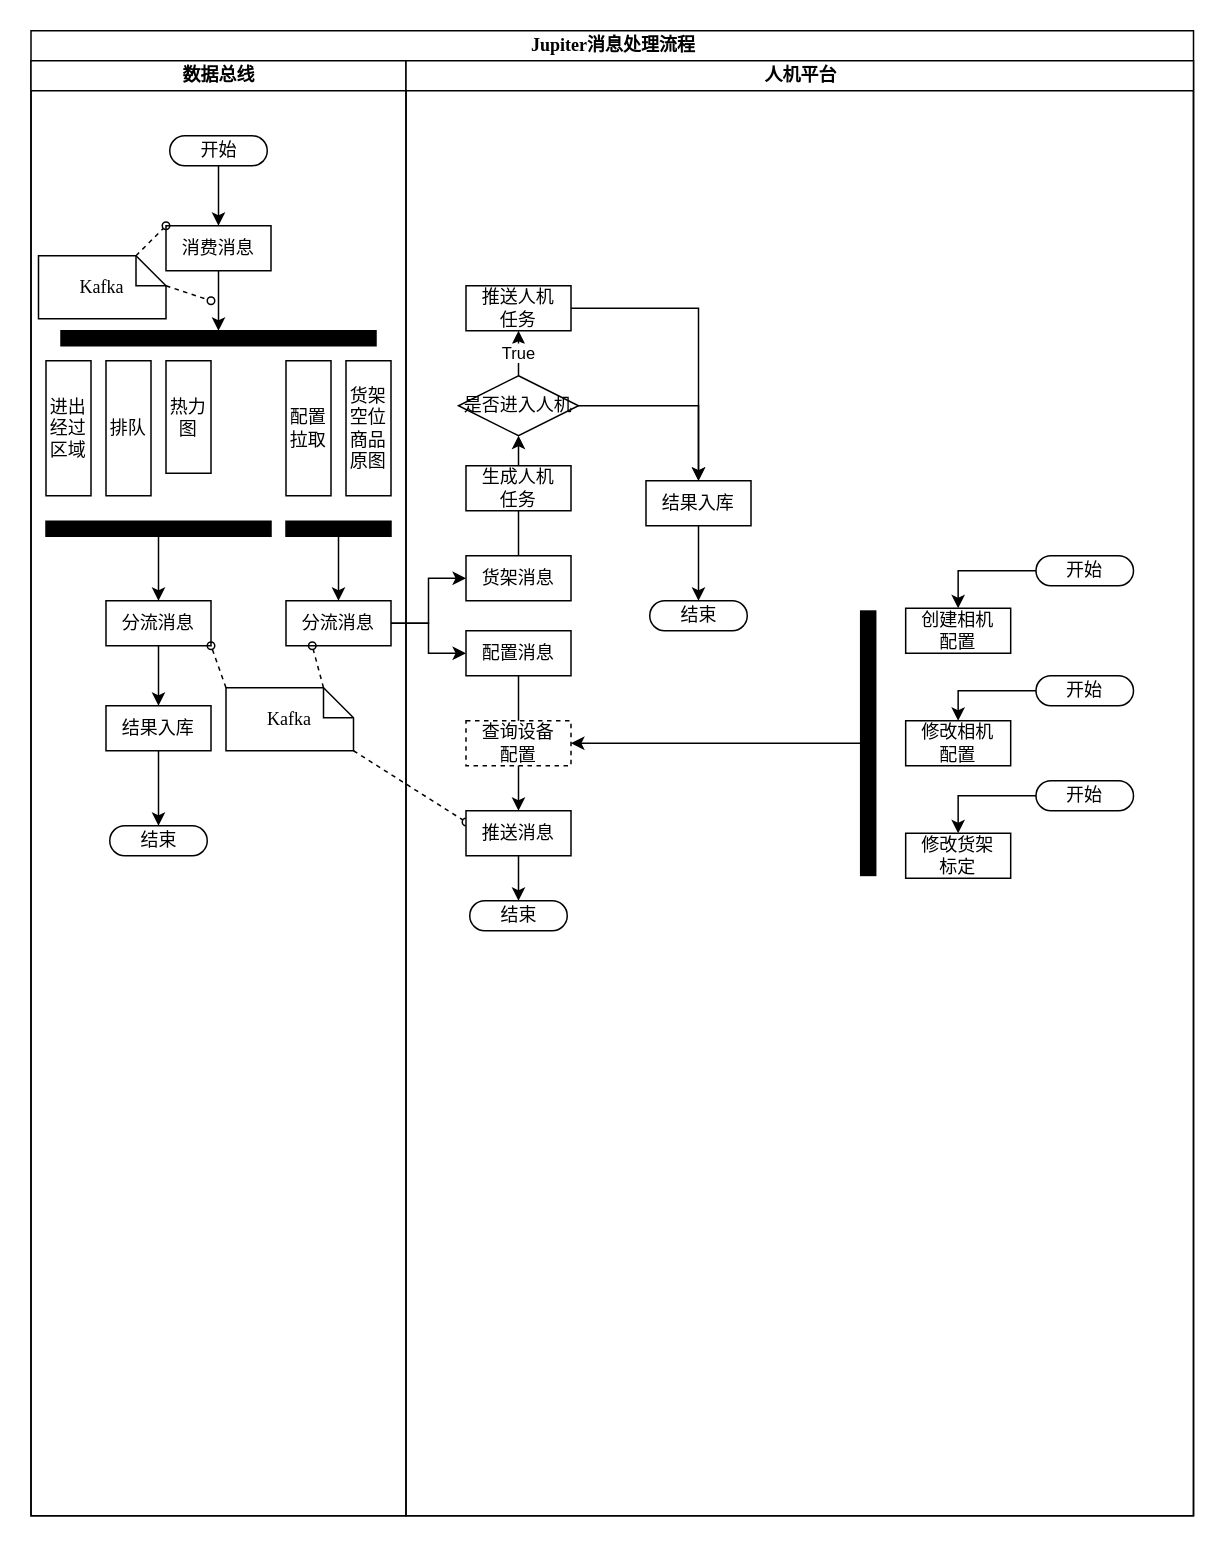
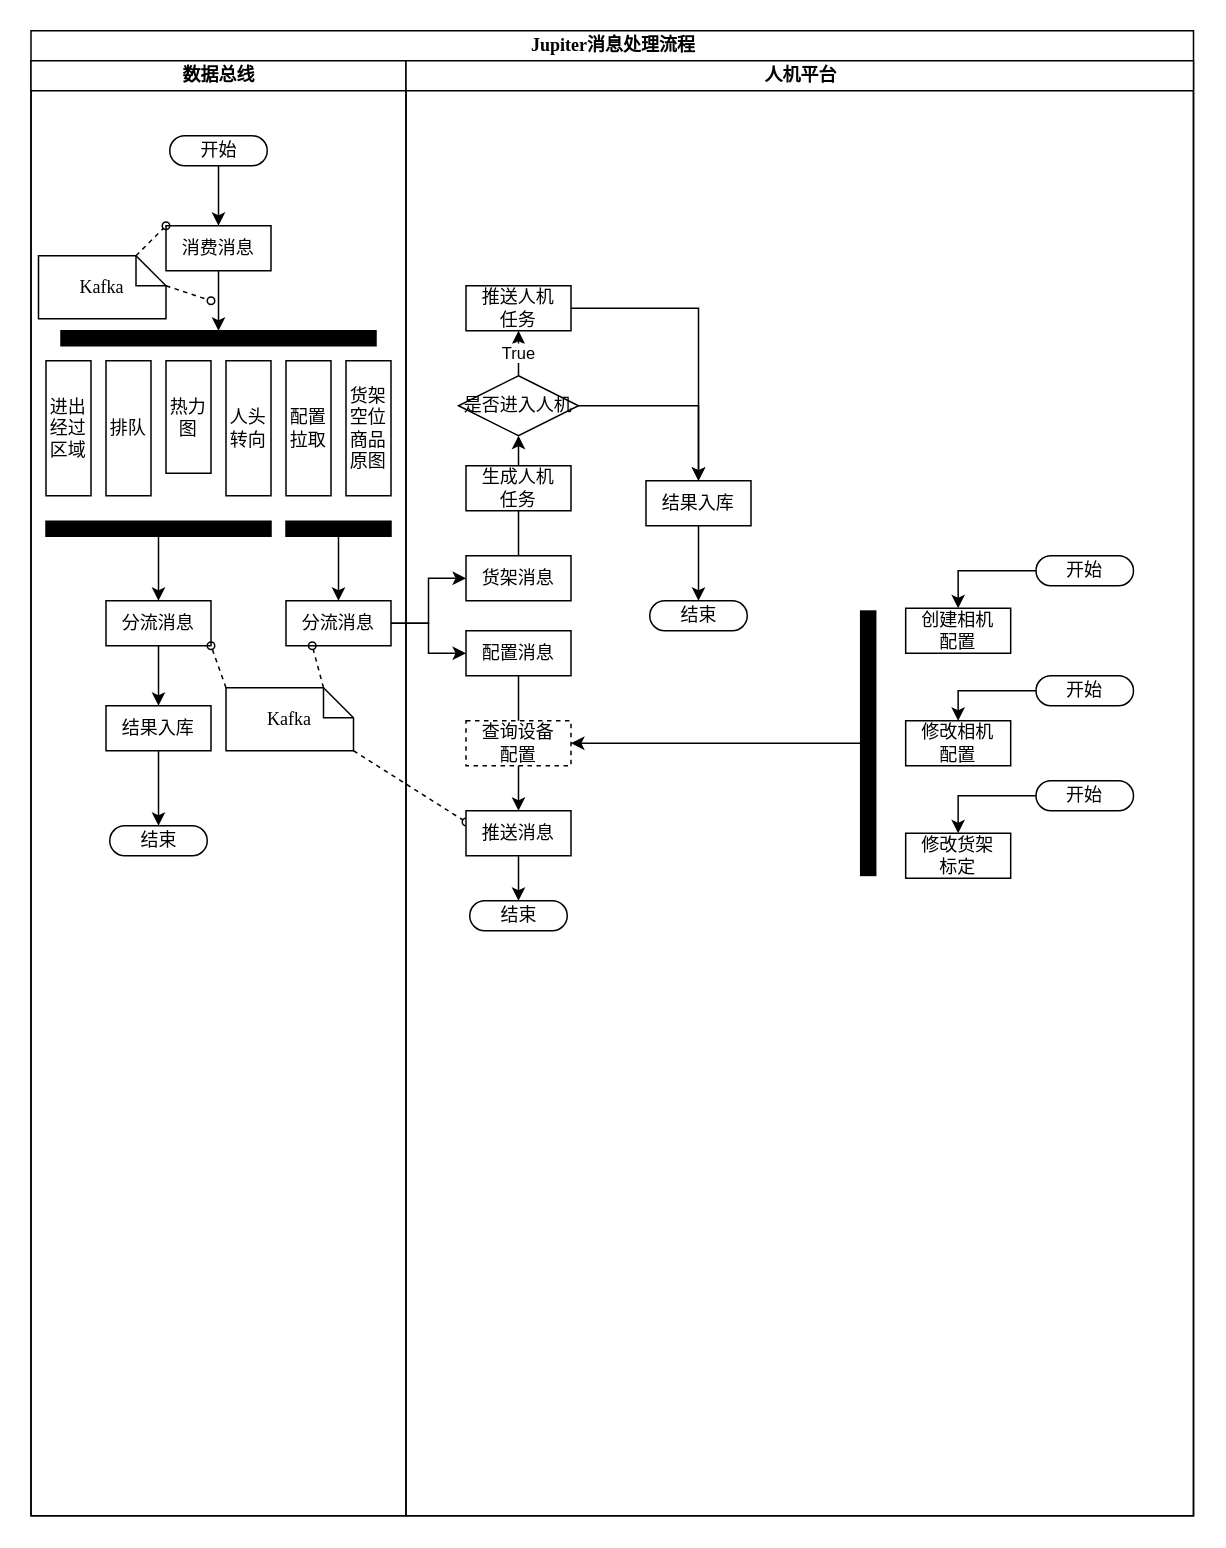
  <mxCell id="0" />
  <mxCell id="1" parent="0" />
  <mxCell id="2" value="Jupiter消息处理流程" style="swimlane;html=1;childLayout=stackLayout;startSize=20;rounded=0;shadow=0;comic=0;labelBackgroundColor=none;strokeWidth=1;fontFamily=Verdana;fontSize=12;align=center;" parent="1" vertex="1"><mxGeometry x="20" y="20" width="775" height="990" as="geometry" /></mxCell>
  <mxCell id="3" value="数据总线" style="swimlane;html=1;startSize=20;" parent="2" vertex="1"><mxGeometry y="20" width="250" height="970" as="geometry" /></mxCell>
  <mxCell id="4" value="" style="edgeStyle=orthogonalEdgeStyle;rounded=0;orthogonalLoop=1;jettySize=auto;html=1;" edge="1" parent="3" source="5" target="7"><mxGeometry relative="1" as="geometry" /></mxCell>
  <mxCell id="5" value="开始" style="rounded=1;whiteSpace=wrap;html=1;shadow=0;comic=0;labelBackgroundColor=none;strokeWidth=1;fontFamily=Verdana;fontSize=12;align=center;arcSize=50;" vertex="1" parent="3"><mxGeometry x="92.5" y="50" width="65" height="20" as="geometry" /></mxCell>
  <mxCell id="6" value="" style="edgeStyle=orthogonalEdgeStyle;rounded=0;orthogonalLoop=1;jettySize=auto;html=1;" edge="1" parent="3" source="7" target="8"><mxGeometry relative="1" as="geometry" /></mxCell>
  <mxCell id="7" value="消费消息" style="rounded=0;whiteSpace=wrap;html=1;shadow=0;comic=0;labelBackgroundColor=none;strokeWidth=1;fontFamily=Verdana;fontSize=12;align=center;arcSize=50;" vertex="1" parent="3"><mxGeometry x="90" y="110" width="70" height="30" as="geometry" /></mxCell>
  <mxCell id="8" value="" style="whiteSpace=wrap;html=1;rounded=0;shadow=0;comic=0;labelBackgroundColor=none;strokeWidth=1;fillColor=#000000;fontFamily=Verdana;fontSize=12;align=center;rotation=0;" parent="3" vertex="1"><mxGeometry x="20" y="180" width="210" height="10" as="geometry" /></mxCell>
  <mxCell id="9" value="Kafka" style="shape=note;whiteSpace=wrap;html=1;rounded=0;shadow=0;comic=0;labelBackgroundColor=none;strokeWidth=1;fontFamily=Verdana;fontSize=12;align=center;size=20;" vertex="1" parent="3"><mxGeometry x="5" y="130" width="85" height="42" as="geometry" /></mxCell>
  <mxCell id="10" style="edgeStyle=none;rounded=0;html=1;labelBackgroundColor=none;startArrow=none;startFill=0;startSize=5;endArrow=oval;endFill=0;endSize=5;jettySize=auto;orthogonalLoop=1;strokeWidth=1;fontFamily=Verdana;fontSize=12;dashed=1;exitX=0;exitY=0;exitDx=65;exitDy=0;exitPerimeter=0;entryX=0;entryY=0;entryDx=0;entryDy=0;" edge="1" parent="3" source="9" target="7"><mxGeometry relative="1" as="geometry"><mxPoint x="90" y="274" as="sourcePoint" /><mxPoint x="121" y="250" as="targetPoint" /></mxGeometry></mxCell>
  <mxCell id="11" value="&lt;div&gt;进出&lt;/div&gt;&lt;div&gt;经过&lt;/div&gt;&lt;div&gt;区域&lt;/div&gt;" style="rounded=0;whiteSpace=wrap;html=1;" vertex="1" parent="3"><mxGeometry x="10" y="200" width="30" height="90" as="geometry" /></mxCell>
  <mxCell id="12" value="排队" style="rounded=0;whiteSpace=wrap;html=1;" vertex="1" parent="3"><mxGeometry x="50" y="200" width="30" height="90" as="geometry" /></mxCell>
  <mxCell id="13" value="热力图" style="rounded=0;whiteSpace=wrap;html=1;" vertex="1" parent="3"><mxGeometry x="90" y="200" width="30" height="75" as="geometry" /></mxCell>
+ <mxCell id="14" value="人头转向" style="rounded=0;whiteSpace=wrap;html=1;" vertex="1" parent="3"><mxGeometry x="130" y="200" width="30" height="90" as="geometry" /></mxCell>
  <mxCell id="15" value="配置拉取" style="rounded=0;whiteSpace=wrap;html=1;" vertex="1" parent="3"><mxGeometry x="170" y="200" width="30" height="90" as="geometry" /></mxCell>
  <mxCell id="16" value="&lt;div&gt;货架空位&lt;/div&gt;&lt;div&gt;商品&lt;/div&gt;&lt;div&gt;原图&lt;/div&gt;" style="rounded=0;whiteSpace=wrap;html=1;" vertex="1" parent="3"><mxGeometry x="210" y="200" width="30" height="90" as="geometry" /></mxCell>
  <mxCell id="17" value="" style="edgeStyle=orthogonalEdgeStyle;rounded=0;orthogonalLoop=1;jettySize=auto;html=1;" edge="1" parent="3" source="18" target="25"><mxGeometry relative="1" as="geometry" /></mxCell>
  <mxCell id="18" value="" style="whiteSpace=wrap;html=1;rounded=0;shadow=0;comic=0;labelBackgroundColor=none;strokeWidth=1;fillColor=#000000;fontFamily=Verdana;fontSize=12;align=center;rotation=0;" vertex="1" parent="3"><mxGeometry x="10" y="307" width="150" height="10" as="geometry" /></mxCell>
  <mxCell id="19" value="" style="edgeStyle=orthogonalEdgeStyle;rounded=0;orthogonalLoop=1;jettySize=auto;html=1;" edge="1" parent="3" source="20" target="21"><mxGeometry relative="1" as="geometry" /></mxCell>
  <mxCell id="20" value="结果入库" style="rounded=0;whiteSpace=wrap;html=1;shadow=0;comic=0;labelBackgroundColor=none;strokeWidth=1;fontFamily=Verdana;fontSize=12;align=center;arcSize=50;" vertex="1" parent="3"><mxGeometry x="50" y="430" width="70" height="30" as="geometry" /></mxCell>
  <mxCell id="21" value="结束" style="rounded=1;whiteSpace=wrap;html=1;shadow=0;comic=0;labelBackgroundColor=none;strokeWidth=1;fontFamily=Verdana;fontSize=12;align=center;arcSize=50;" vertex="1" parent="3"><mxGeometry x="52.5" y="510" width="65" height="20" as="geometry" /></mxCell>
  <mxCell id="22" value="" style="edgeStyle=orthogonalEdgeStyle;rounded=0;orthogonalLoop=1;jettySize=auto;html=1;" edge="1" parent="3" source="23" target="26"><mxGeometry relative="1" as="geometry" /></mxCell>
  <mxCell id="23" value="" style="whiteSpace=wrap;html=1;rounded=0;shadow=0;comic=0;labelBackgroundColor=none;strokeWidth=1;fillColor=#000000;fontFamily=Verdana;fontSize=12;align=center;rotation=0;" vertex="1" parent="3"><mxGeometry x="170" y="307" width="70" height="10" as="geometry" /></mxCell>
  <mxCell id="24" value="" style="edgeStyle=orthogonalEdgeStyle;rounded=0;orthogonalLoop=1;jettySize=auto;html=1;" edge="1" parent="3" source="25" target="20"><mxGeometry relative="1" as="geometry" /></mxCell>
  <mxCell id="25" value="分流消息" style="rounded=0;whiteSpace=wrap;html=1;shadow=0;comic=0;labelBackgroundColor=none;strokeWidth=1;fontFamily=Verdana;fontSize=12;align=center;arcSize=50;" vertex="1" parent="3"><mxGeometry x="50" y="360" width="70" height="30" as="geometry" /></mxCell>
  <mxCell id="26" value="分流消息" style="rounded=0;whiteSpace=wrap;html=1;shadow=0;comic=0;labelBackgroundColor=none;strokeWidth=1;fontFamily=Verdana;fontSize=12;align=center;arcSize=50;" vertex="1" parent="3"><mxGeometry x="170" y="360" width="70" height="30" as="geometry" /></mxCell>
  <mxCell id="27" value="Kafka" style="shape=note;whiteSpace=wrap;html=1;rounded=0;shadow=0;comic=0;labelBackgroundColor=none;strokeWidth=1;fontFamily=Verdana;fontSize=12;align=center;size=20;" vertex="1" parent="3"><mxGeometry x="130" y="418" width="85" height="42" as="geometry" /></mxCell>
  <mxCell id="28" style="edgeStyle=none;rounded=0;html=1;labelBackgroundColor=none;startArrow=none;startFill=0;startSize=5;endArrow=oval;endFill=0;endSize=5;jettySize=auto;orthogonalLoop=1;strokeWidth=1;fontFamily=Verdana;fontSize=12;dashed=1;exitX=0;exitY=0;exitDx=0;exitDy=0;exitPerimeter=0;entryX=1;entryY=1;entryDx=0;entryDy=0;" edge="1" parent="3" source="27" target="25"><mxGeometry relative="1" as="geometry"><mxPoint x="80" y="140" as="sourcePoint" /><mxPoint x="100" y="120" as="targetPoint" /></mxGeometry></mxCell>
  <mxCell id="29" style="edgeStyle=none;rounded=0;html=1;dashed=1;labelBackgroundColor=none;startArrow=none;startFill=0;startSize=5;endArrow=oval;endFill=0;endSize=5;jettySize=auto;orthogonalLoop=1;strokeWidth=1;fontFamily=Verdana;fontSize=12;exitX=0;exitY=0;exitDx=65;exitDy=0;exitPerimeter=0;entryX=0.25;entryY=1;entryDx=0;entryDy=0;" edge="1" parent="3" source="27" target="26"><mxGeometry relative="1" as="geometry"><mxPoint x="100" y="160" as="sourcePoint" /><mxPoint x="130" y="170" as="targetPoint" /></mxGeometry></mxCell>
  <mxCell id="30" value="" style="edgeStyle=orthogonalEdgeStyle;rounded=0;orthogonalLoop=1;jettySize=auto;html=1;" edge="1" parent="2" source="26" target="35"><mxGeometry relative="1" as="geometry" /></mxCell>
  <mxCell id="31" value="" style="edgeStyle=orthogonalEdgeStyle;rounded=0;orthogonalLoop=1;jettySize=auto;html=1;" edge="1" parent="2" source="26" target="37"><mxGeometry relative="1" as="geometry" /></mxCell>
  <mxCell id="32" style="edgeStyle=none;rounded=0;html=1;dashed=1;labelBackgroundColor=none;startArrow=none;startFill=0;startSize=5;endArrow=oval;endFill=0;endSize=5;jettySize=auto;orthogonalLoop=1;strokeWidth=1;fontFamily=Verdana;fontSize=12;exitX=1;exitY=1;exitDx=0;exitDy=0;exitPerimeter=0;entryX=0;entryY=0.25;entryDx=0;entryDy=0;" edge="1" parent="2" source="27" target="49"><mxGeometry relative="1" as="geometry"><mxPoint x="205" y="448" as="sourcePoint" /><mxPoint x="198" y="420" as="targetPoint" /></mxGeometry></mxCell>
  <mxCell id="33" value="人机平台" style="swimlane;html=1;startSize=20;" parent="2" vertex="1"><mxGeometry x="250" y="20" width="525" height="970" as="geometry" /></mxCell>
  <mxCell id="34" value="" style="edgeStyle=orthogonalEdgeStyle;rounded=0;orthogonalLoop=1;jettySize=auto;html=1;" edge="1" parent="33" source="35" target="46"><mxGeometry relative="1" as="geometry" /></mxCell>
  <mxCell id="35" value="货架消息" style="rounded=0;whiteSpace=wrap;html=1;shadow=0;comic=0;labelBackgroundColor=none;strokeWidth=1;fontFamily=Verdana;fontSize=12;align=center;arcSize=50;" vertex="1" parent="33"><mxGeometry x="40" y="330" width="70" height="30" as="geometry" /></mxCell>
  <mxCell id="36" value="" style="edgeStyle=orthogonalEdgeStyle;rounded=0;orthogonalLoop=1;jettySize=auto;html=1;" edge="1" parent="33" source="37" target="49"><mxGeometry relative="1" as="geometry" /></mxCell>
  <mxCell id="37" value="配置消息" style="rounded=0;whiteSpace=wrap;html=1;shadow=0;comic=0;labelBackgroundColor=none;strokeWidth=1;fontFamily=Verdana;fontSize=12;align=center;arcSize=50;" vertex="1" parent="33"><mxGeometry x="40" y="380" width="70" height="30" as="geometry" /></mxCell>
  <mxCell id="38" value="生成人机&lt;br&gt;任务" style="rounded=0;whiteSpace=wrap;html=1;shadow=0;comic=0;labelBackgroundColor=none;strokeWidth=1;fontFamily=Verdana;fontSize=12;align=center;arcSize=50;" vertex="1" parent="33"><mxGeometry x="40" y="270" width="70" height="30" as="geometry" /></mxCell>
  <mxCell id="39" value="" style="edgeStyle=orthogonalEdgeStyle;rounded=0;orthogonalLoop=1;jettySize=auto;html=1;" edge="1" parent="33" source="40" target="41"><mxGeometry relative="1" as="geometry" /></mxCell>
  <mxCell id="40" value="推送人机&lt;br&gt;任务" style="rounded=0;whiteSpace=wrap;html=1;shadow=0;comic=0;labelBackgroundColor=none;strokeWidth=1;fontFamily=Verdana;fontSize=12;align=center;arcSize=50;" vertex="1" parent="33"><mxGeometry x="40" y="150" width="70" height="30" as="geometry" /></mxCell>
  <mxCell id="41" value="结果入库" style="rounded=0;whiteSpace=wrap;html=1;shadow=0;comic=0;labelBackgroundColor=none;strokeWidth=1;fontFamily=Verdana;fontSize=12;align=center;arcSize=50;" vertex="1" parent="33"><mxGeometry x="160" y="280" width="70" height="30" as="geometry" /></mxCell>
  <mxCell id="42" value="结束" style="rounded=1;whiteSpace=wrap;html=1;shadow=0;comic=0;labelBackgroundColor=none;strokeWidth=1;fontFamily=Verdana;fontSize=12;align=center;arcSize=50;" vertex="1" parent="33"><mxGeometry x="162.5" y="360" width="65" height="20" as="geometry" /></mxCell>
  <mxCell id="43" value="" style="edgeStyle=orthogonalEdgeStyle;rounded=0;orthogonalLoop=1;jettySize=auto;html=1;" edge="1" parent="33" source="41" target="42"><mxGeometry relative="1" as="geometry" /></mxCell>
  <mxCell id="44" value="True" style="edgeStyle=orthogonalEdgeStyle;rounded=0;orthogonalLoop=1;jettySize=auto;html=1;" edge="1" parent="33" source="46" target="40"><mxGeometry relative="1" as="geometry" /></mxCell>
  <mxCell id="45" value="" style="edgeStyle=orthogonalEdgeStyle;rounded=0;orthogonalLoop=1;jettySize=auto;html=1;" edge="1" parent="33" source="46" target="41"><mxGeometry relative="1" as="geometry" /></mxCell>
  <mxCell id="46" value="是否进入人机" style="rhombus;whiteSpace=wrap;html=1;" vertex="1" parent="33"><mxGeometry x="35" y="210" width="80" height="40" as="geometry" /></mxCell>
  <mxCell id="47" value="查询设备&lt;br&gt;配置" style="rounded=0;whiteSpace=wrap;html=1;shadow=0;comic=0;labelBackgroundColor=none;strokeWidth=1;fontFamily=Verdana;fontSize=12;align=center;arcSize=50;dashed=1;" vertex="1" parent="33"><mxGeometry x="40" y="440" width="70" height="30" as="geometry" /></mxCell>
  <mxCell id="48" value="" style="edgeStyle=orthogonalEdgeStyle;rounded=0;orthogonalLoop=1;jettySize=auto;html=1;" edge="1" parent="33" source="49" target="50"><mxGeometry relative="1" as="geometry" /></mxCell>
  <mxCell id="49" value="推送消息" style="rounded=0;whiteSpace=wrap;html=1;shadow=0;comic=0;labelBackgroundColor=none;strokeWidth=1;fontFamily=Verdana;fontSize=12;align=center;arcSize=50;" vertex="1" parent="33"><mxGeometry x="40" y="500" width="70" height="30" as="geometry" /></mxCell>
  <mxCell id="50" value="结束" style="rounded=1;whiteSpace=wrap;html=1;shadow=0;comic=0;labelBackgroundColor=none;strokeWidth=1;fontFamily=Verdana;fontSize=12;align=center;arcSize=50;" vertex="1" parent="33"><mxGeometry x="42.5" y="560" width="65" height="20" as="geometry" /></mxCell>
  <mxCell id="51" value="创建相机&lt;br&gt;配置" style="rounded=0;whiteSpace=wrap;html=1;shadow=0;comic=0;labelBackgroundColor=none;strokeWidth=1;fontFamily=Verdana;fontSize=12;align=center;arcSize=50;" vertex="1" parent="33"><mxGeometry x="333.12" y="365" width="70" height="30" as="geometry" /></mxCell>
  <mxCell id="52" value="修改相机&lt;br&gt;配置" style="rounded=0;whiteSpace=wrap;html=1;shadow=0;comic=0;labelBackgroundColor=none;strokeWidth=1;fontFamily=Verdana;fontSize=12;align=center;arcSize=50;" vertex="1" parent="33"><mxGeometry x="333.12" y="440" width="70" height="30" as="geometry" /></mxCell>
  <mxCell id="53" value="修改货架&lt;br&gt;标定" style="rounded=0;whiteSpace=wrap;html=1;shadow=0;comic=0;labelBackgroundColor=none;strokeWidth=1;fontFamily=Verdana;fontSize=12;align=center;arcSize=50;" vertex="1" parent="33"><mxGeometry x="333.12" y="515" width="70" height="30" as="geometry" /></mxCell>
  <mxCell id="54" value="" style="whiteSpace=wrap;html=1;rounded=0;shadow=0;comic=0;labelBackgroundColor=none;strokeWidth=1;fillColor=#000000;fontFamily=Verdana;fontSize=12;align=center;rotation=90;" vertex="1" parent="33"><mxGeometry x="220" y="450" width="176.25" height="10" as="geometry" /></mxCell>
  <mxCell id="55" value="" style="edgeStyle=orthogonalEdgeStyle;rounded=0;orthogonalLoop=1;jettySize=auto;html=1;" edge="1" parent="33" source="54" target="47"><mxGeometry relative="1" as="geometry" /></mxCell>
  <mxCell id="56" value="" style="edgeStyle=orthogonalEdgeStyle;rounded=0;orthogonalLoop=1;jettySize=auto;html=1;" edge="1" parent="33" source="57" target="51"><mxGeometry relative="1" as="geometry" /></mxCell>
  <mxCell id="57" value="开始" style="rounded=1;whiteSpace=wrap;html=1;shadow=0;comic=0;labelBackgroundColor=none;strokeWidth=1;fontFamily=Verdana;fontSize=12;align=center;arcSize=50;" vertex="1" parent="33"><mxGeometry x="420" y="330" width="65" height="20" as="geometry" /></mxCell>
  <mxCell id="58" value="" style="edgeStyle=orthogonalEdgeStyle;rounded=0;orthogonalLoop=1;jettySize=auto;html=1;" edge="1" parent="33" source="59" target="52"><mxGeometry relative="1" as="geometry" /></mxCell>
  <mxCell id="59" value="开始" style="rounded=1;whiteSpace=wrap;html=1;shadow=0;comic=0;labelBackgroundColor=none;strokeWidth=1;fontFamily=Verdana;fontSize=12;align=center;arcSize=50;" vertex="1" parent="33"><mxGeometry x="420" y="410" width="65" height="20" as="geometry" /></mxCell>
  <mxCell id="60" value="" style="edgeStyle=orthogonalEdgeStyle;rounded=0;orthogonalLoop=1;jettySize=auto;html=1;" edge="1" parent="33" source="61" target="53"><mxGeometry relative="1" as="geometry" /></mxCell>
  <mxCell id="61" value="开始" style="rounded=1;whiteSpace=wrap;html=1;shadow=0;comic=0;labelBackgroundColor=none;strokeWidth=1;fontFamily=Verdana;fontSize=12;align=center;arcSize=50;" vertex="1" parent="33"><mxGeometry x="420" y="480" width="65" height="20" as="geometry" /></mxCell>
  <mxCell id="62" style="edgeStyle=none;rounded=0;html=1;dashed=1;labelBackgroundColor=none;startArrow=none;startFill=0;startSize=5;endArrow=oval;endFill=0;endSize=5;jettySize=auto;orthogonalLoop=1;strokeWidth=1;fontFamily=Verdana;fontSize=12;exitX=0;exitY=0;exitDx=85;exitDy=20;exitPerimeter=0;" edge="1" parent="1" source="9"><mxGeometry relative="1" as="geometry"><mxPoint x="125" y="335" as="sourcePoint" /><mxPoint x="140" y="200" as="targetPoint" /></mxGeometry></mxCell>
